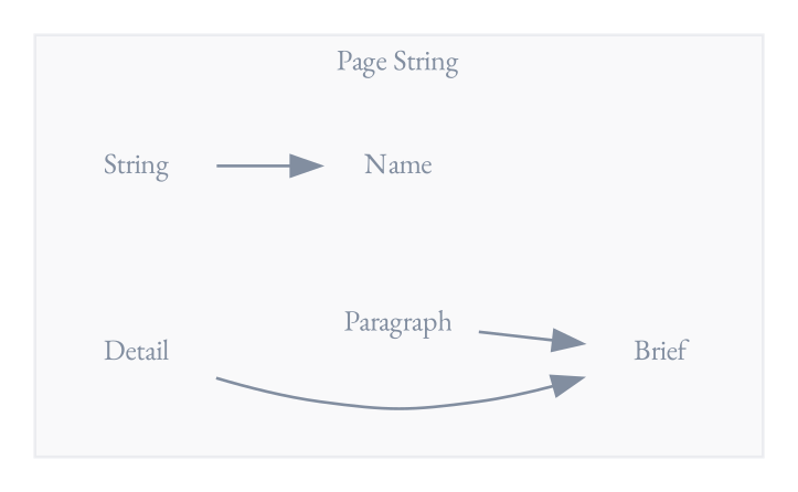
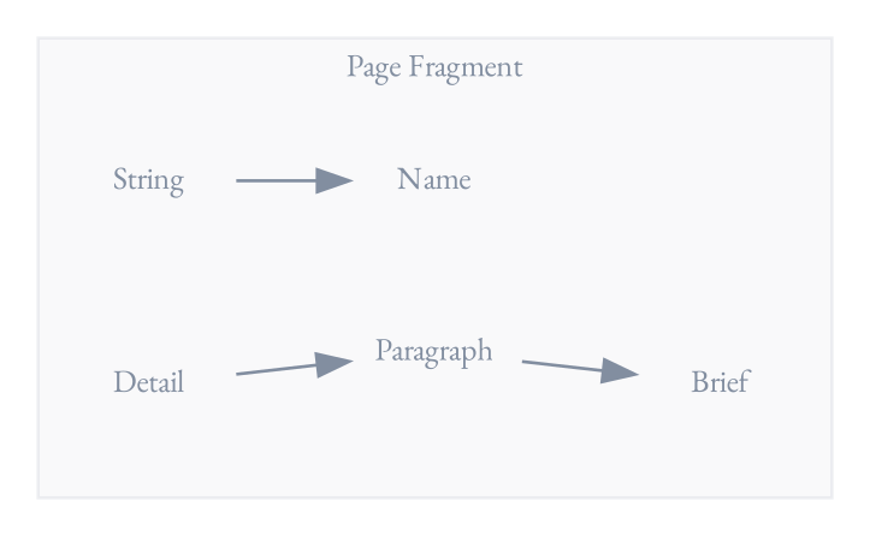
  digraph {
    fontname="EB Garamond"
    rankdir=LR
    node [color="#828EA0FF" fontcolor="#828EA0FF" fontname="EB Garamond" fontsize=10 shape=none]
    edge [color="#828EA0FF" fontcolor="#828EA0FF" fontname="EB Garamond" fontsize=10]
    Name
    String
    Brief
    Paragraph
    Detail
    subgraph cluster_1 {
      bgcolor="#828EA00C"
      color="#828EA020"
      fontcolor="#828EA0FF"
      fontsize=10
-     label="Page String"
+     label="Page Fragment"
      Name
      String
      Brief
      Paragraph
      Detail
    }
    String -> Name
    Paragraph -> Brief
-   Detail -> Brief
+   Detail -> Paragraph
  }
